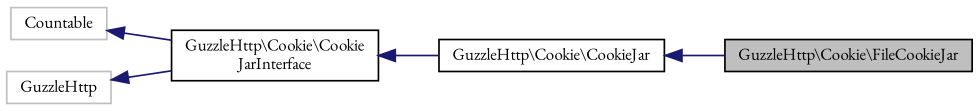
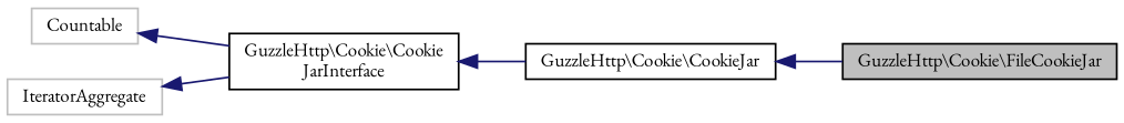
  digraph {
    rankdir=LR
    fontname="EB Garamond"
    node [color=black fillcolor=white fontname="EB Garamond" fontsize=10 shape=record style=filled]
    edge [color=midnightblue dir=back fontname="EB Garamond" fontsize=10 labelfontname=Helvetica labelfontsize=10 style=solid]
    n1 [fillcolor=grey75 fontcolor=black height=0.2 label="GuzzleHttp\\Cookie\\FileCookieJar" width=0.4]
    n2 [height=0.2 label="GuzzleHttp\\Cookie\\CookieJar" width=0.4]
    n3 [height=0.2 label="GuzzleHttp\\Cookie\\Cookie\lJarInterface" width=0.4]
    n4 [color=grey75 height=0.2 label=Countable width=0.4]
-   n5 [color=grey75 height=0.2 label=GuzzleHttp width=0.4]
+   n5 [color=grey75 height=0.2 label=IteratorAggregate width=0.4]
    n2 -> n1
    n3 -> n2
    n4 -> n3
    n5 -> n3
  }
